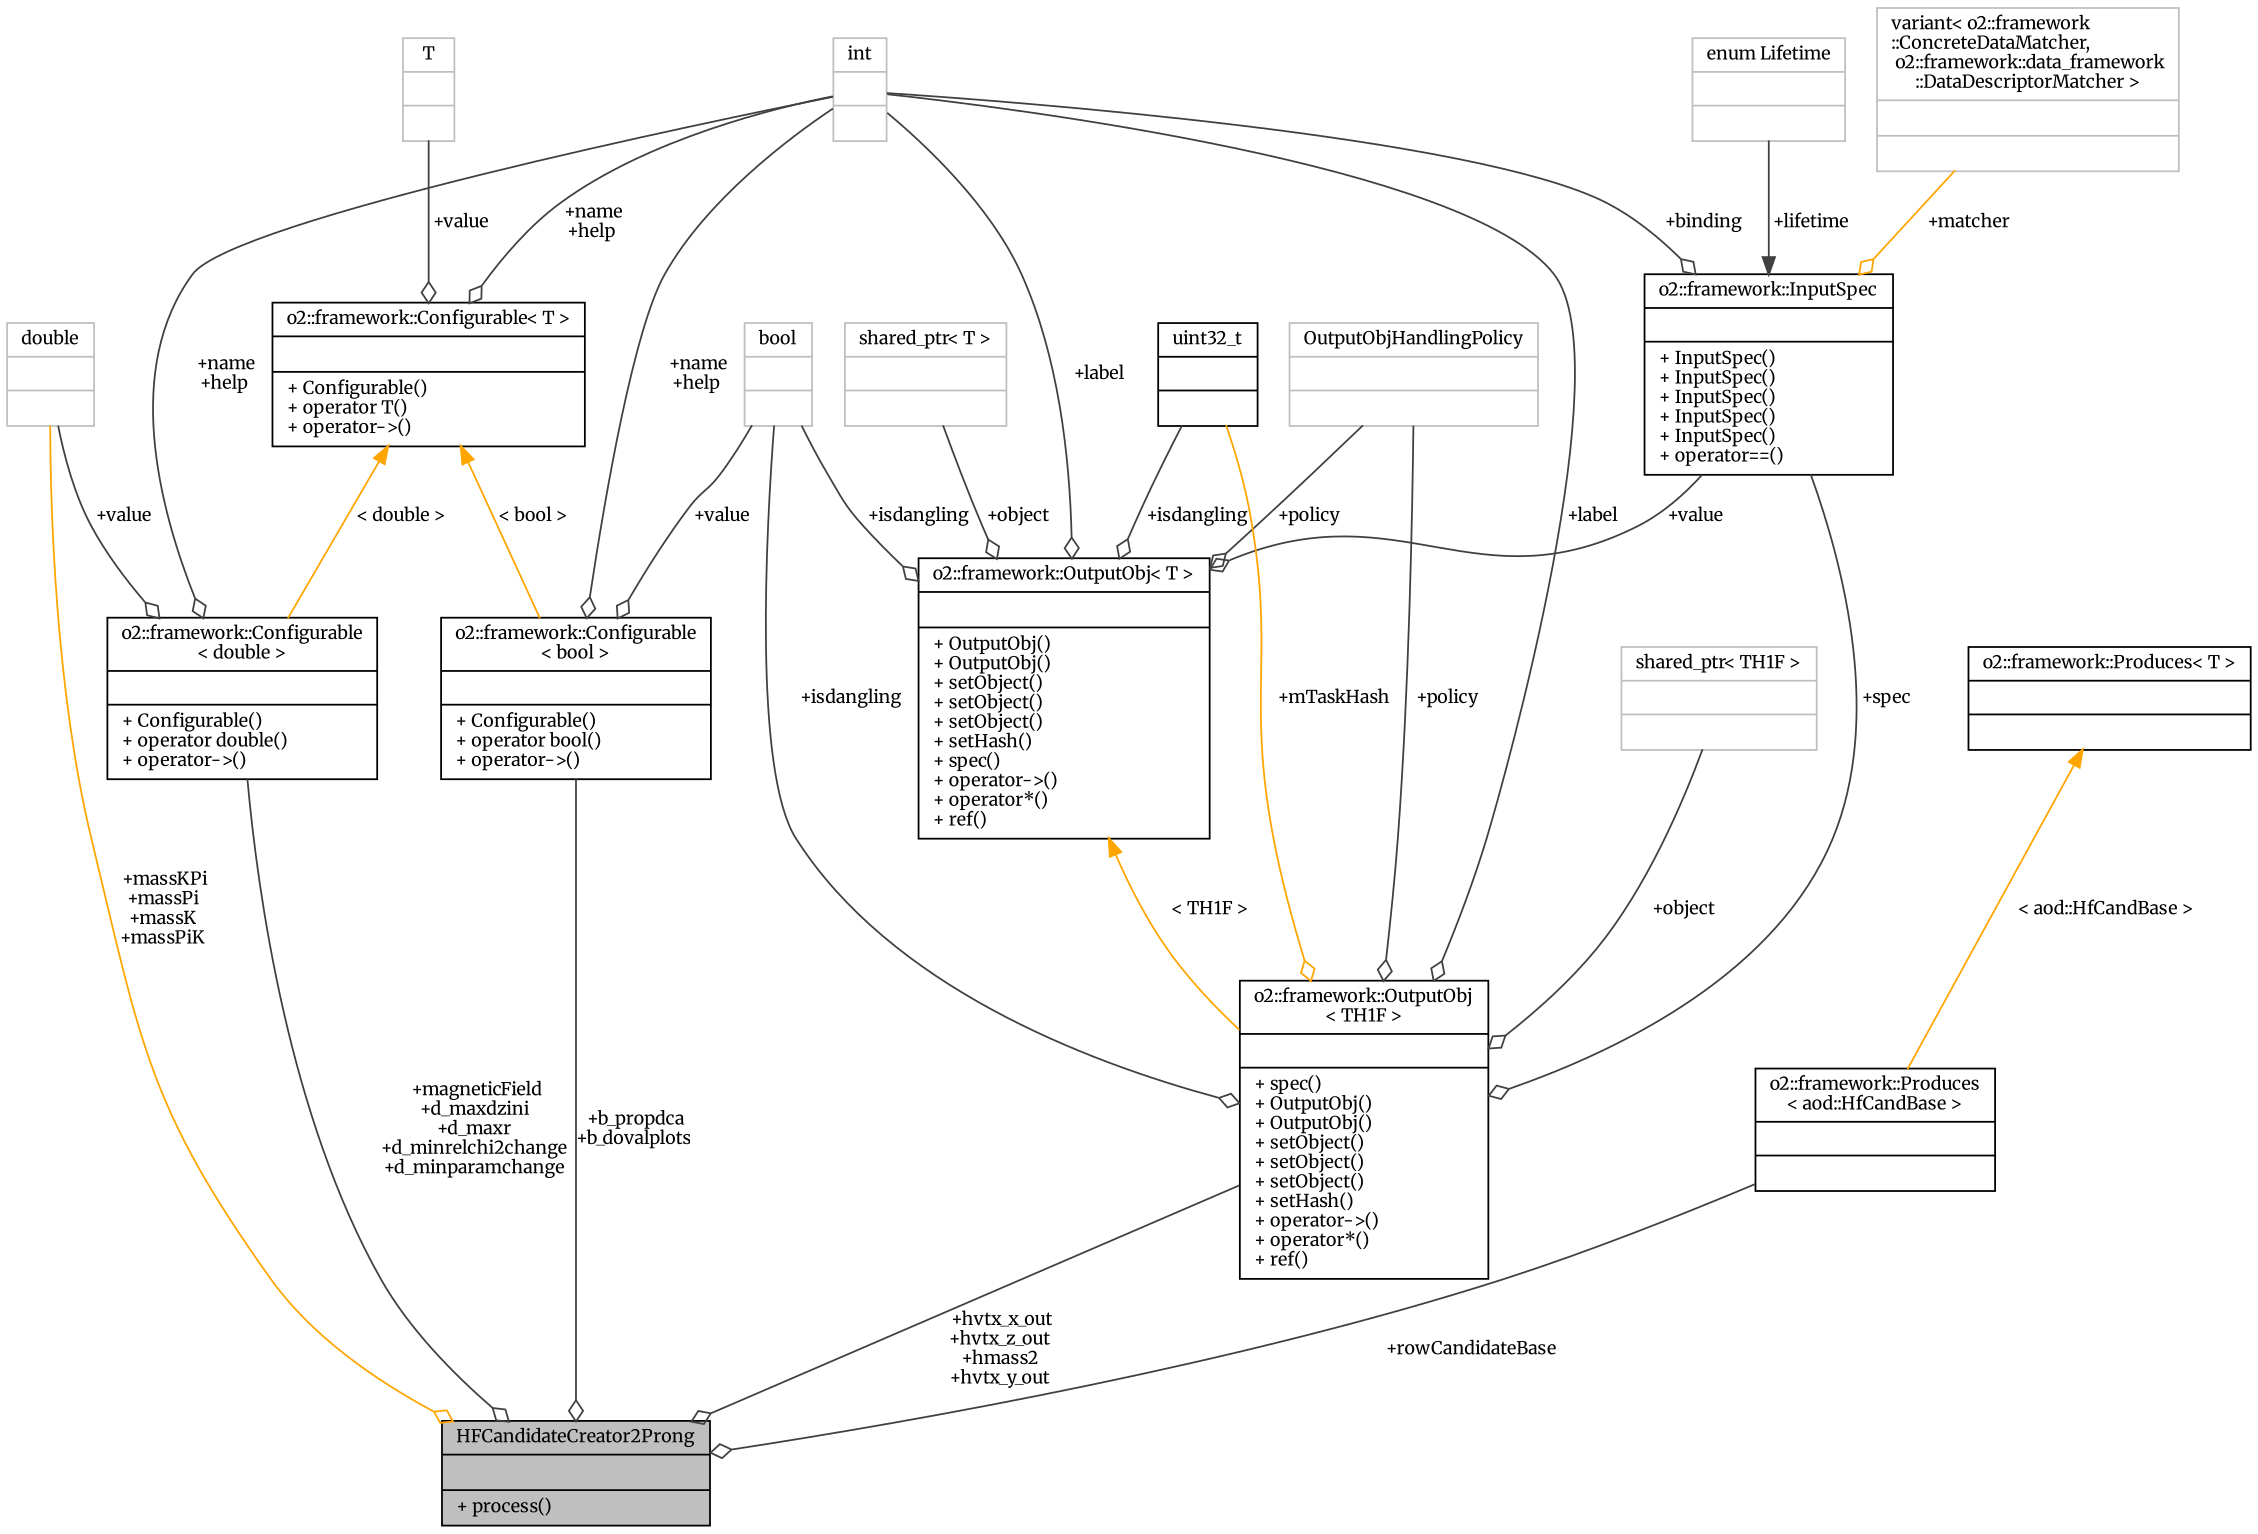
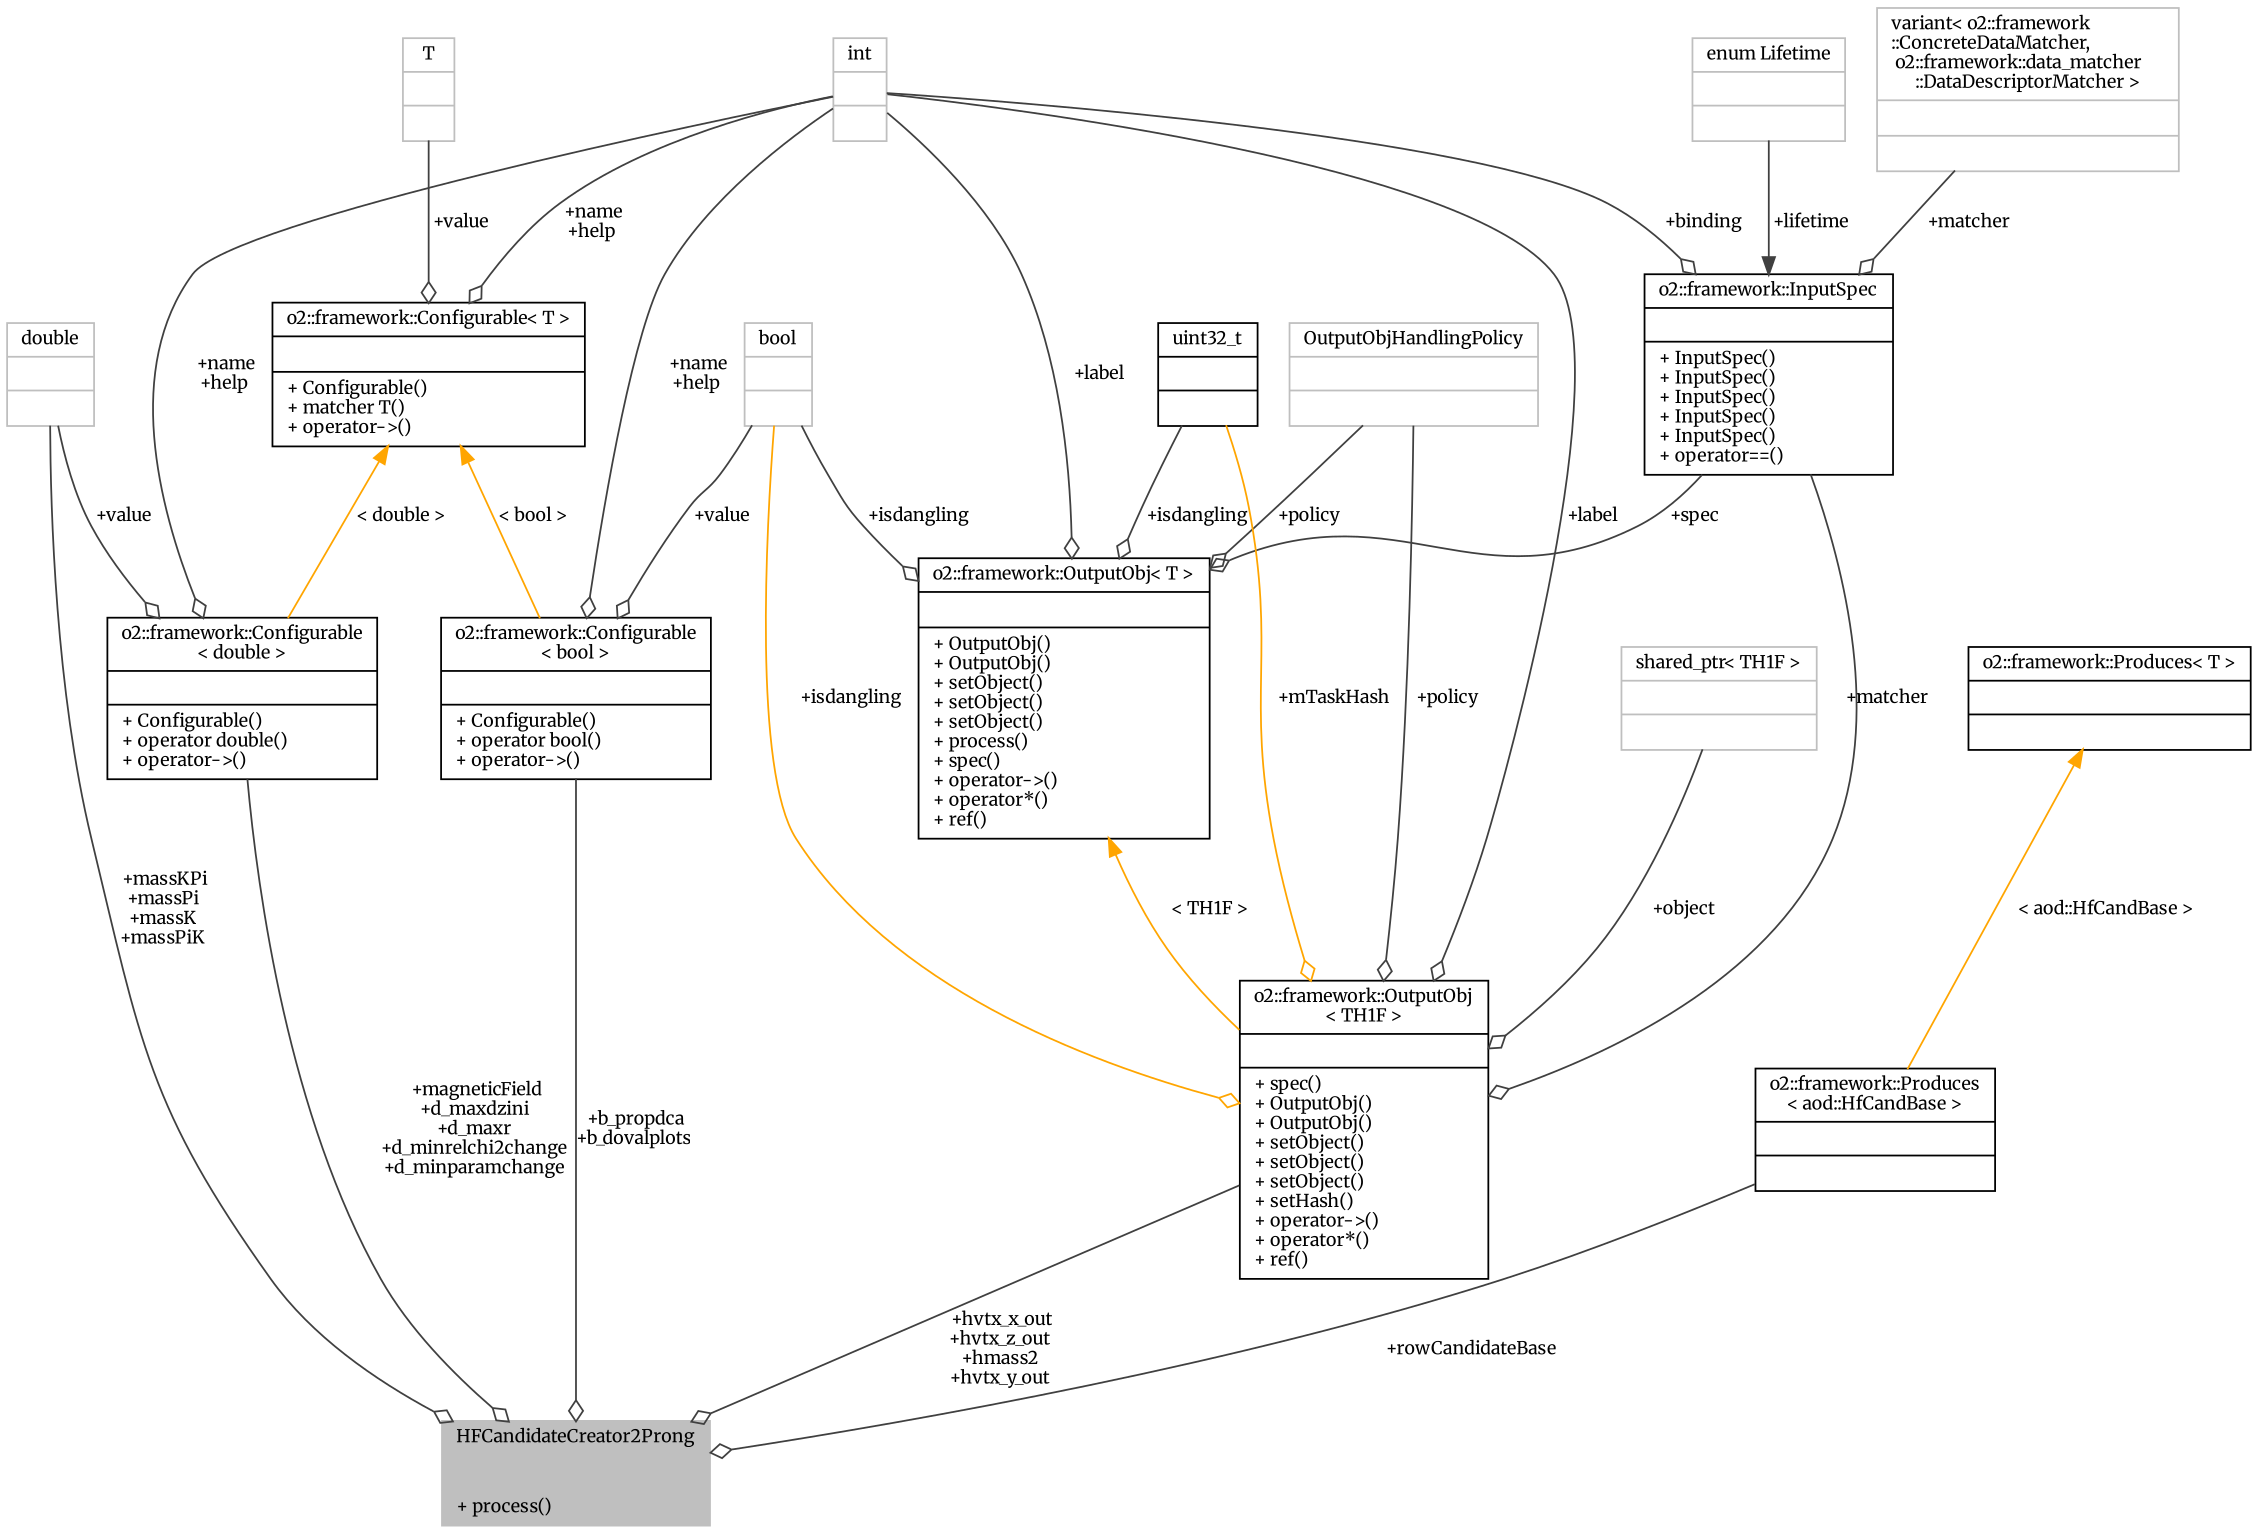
  digraph {
    fontname=Merriweather
    node [color=black fontname=Merriweather fontsize=10 shape=record]
    edge [arrowhead=odiamond color=grey25 fontname=Merriweather fontsize=10 labelfontname=Helvetica labelfontsize=10 style=solid]
-   n1 [fillcolor=grey75 fontcolor=black height=0.2 label="{HFCandidateCreator2Prong\n||+ process()\l}" style=filled width=0.4]
+   n1 [color=grey75 fillcolor=grey75 fontcolor=black height=0.2 label="{HFCandidateCreator2Prong\n||+ process()\l}" style=filled width=0.4]
    n2 [height=0.2 label="{o2::framework::Configurable\l\< double \>\n||+ Configurable()\l+ operator double()\l+ operator-\>()\l}" width=0.4]
    n3 [color=grey75 height=0.2 label="{double\n||}" width=0.4]
    n4 [color=grey75 height=0.2 label="{int\n||}" width=0.4]
-   n5 [height=0.2 label="{o2::framework::Configurable\< T \>\n||+ Configurable()\l+ operator T()\l+ operator-\>()\l}" width=0.4]
+   n5 [height=0.2 label="{o2::framework::Configurable\< T \>\n||+ Configurable()\l+ matcher T()\l+ operator-\>()\l}" width=0.4]
    n6 [height=0.2 label="{o2::framework::Configurable\l\< bool \>\n||+ Configurable()\l+ operator bool()\l+ operator-\>()\l}" width=0.4]
    n7 [height=0.2 label="{o2::framework::OutputObj\l\< TH1F \>\n||+ spec()\l+ OutputObj()\l+ OutputObj()\l+ setObject()\l+ setObject()\l+ setObject()\l+ setHash()\l+ operator-\>()\l+ operator*()\l+ ref()\l}" width=0.4]
    n8 [height=0.2 label="{o2::framework::InputSpec\n||+ InputSpec()\l+ InputSpec()\l+ InputSpec()\l+ InputSpec()\l+ InputSpec()\l+ operator==()\l}" width=0.4]
-   n9 [height=0.2 label="{o2::framework::OutputObj\< T \>\n||+ OutputObj()\l+ OutputObj()\l+ setObject()\l+ setObject()\l+ setObject()\l+ setHash()\l+ spec()\l+ operator-\>()\l+ operator*()\l+ ref()\l}" width=0.4]
+   n9 [height=0.2 label="{o2::framework::OutputObj\< T \>\n||+ OutputObj()\l+ OutputObj()\l+ setObject()\l+ setObject()\l+ setObject()\l+ process()\l+ spec()\l+ operator-\>()\l+ operator*()\l+ ref()\l}" width=0.4]
    n10 [color=grey75 height=0.2 label="{T\n||}" width=0.4]
    n11 [color=grey75 height=0.2 label="{bool\n||}" width=0.4]
    n12 [color=grey75 height=0.2 label="{OutputObjHandlingPolicy\n||}" width=0.4]
    n13 [height=0.2 label="{uint32_t\n||}" width=0.4]
    n14 [color=grey75 height=0.2 label="{enum Lifetime\n||}" width=0.4]
-   n15 [color=grey75 height=0.2 label="{variant\< o2::framework\l::ConcreteDataMatcher,\l o2::framework::data_framework\l::DataDescriptorMatcher \>\n||}" width=0.4]
+   n15 [color=grey75 height=0.2 label="{variant\< o2::framework\l::ConcreteDataMatcher,\l o2::framework::data_matcher\l::DataDescriptorMatcher \>\n||}" width=0.4]
    n16 [color=grey75 height=0.2 label="{shared_ptr\< TH1F \>\n||}" width=0.4]
-   n17 [color=grey75 height=0.2 label="{shared_ptr\< T \>\n||}" width=0.4]
    n18 [height=0.2 label="{o2::framework::Produces\l\< aod::HfCandBase \>\n||}" width=0.4]
    n19 [height=0.2 label="{o2::framework::Produces\< T \>\n||}" width=0.4]
    n2 -> n1 [label=" +magneticField\n+d_maxdzini\n+d_maxr\n+d_minrelchi2change\n+d_minparamchange"]
-   n3 -> n1 [color=orange label=" +massKPi\n+massPi\n+massK\n+massPiK"]
+   n3 -> n1 [label=" +massKPi\n+massPi\n+massK\n+massPiK"]
    n3 -> n2 [label=" +value"]
    n4 -> n2 [label=" +name\n+help"]
    n4 -> n5 [label=" +name\n+help"]
    n4 -> n6 [label=" +name\n+help"]
    n4 -> n7 [label=" +label"]
    n4 -> n8 [label=" +binding"]
    n4 -> n9 [label=" +label"]
    n5 -> n2 [color=orange dir=back label=" \< double \>" arrowhead=""]
    n5 -> n6 [color=orange dir=back label=" \< bool \>" arrowhead=""]
    n6 -> n1 [label=" +b_propdca\n+b_dovalplots"]
    n7 -> n1 [label=" +hvtx_x_out\n+hvtx_z_out\n+hmass2\n+hvtx_y_out"]
-   n8 -> n7 [label=" +spec"]
-   n8 -> n9 [label=" +value"]
+   n8 -> n7 [label=" +matcher"]
+   n8 -> n9 [label=" +spec"]
    n9 -> n7 [color=orange dir=back label=" \< TH1F \>" arrowhead=""]
    n10 -> n5 [label=" +value"]
    n11 -> n6 [label=" +value"]
-   n11 -> n7 [label=" +isdangling"]
+   n11 -> n7 [color=orange label=" +isdangling"]
    n11 -> n9 [label=" +isdangling"]
    n12 -> n7 [label=" +policy"]
    n12 -> n9 [label=" +policy"]
    n13 -> n7 [color=orange label=" +mTaskHash"]
    n13 -> n9 [label=" +isdangling"]
    n14 -> n8 [arrowhead=normal label=" +lifetime"]
-   n15 -> n8 [color=orange label=" +matcher"]
+   n15 -> n8 [label=" +matcher"]
    n16 -> n7 [label=" +object"]
-   n17 -> n9 [label=" +object"]
    n18 -> n1 [label=" +rowCandidateBase"]
    n19 -> n18 [color=orange dir=back label=" \< aod::HfCandBase \>" arrowhead=""]
  }
